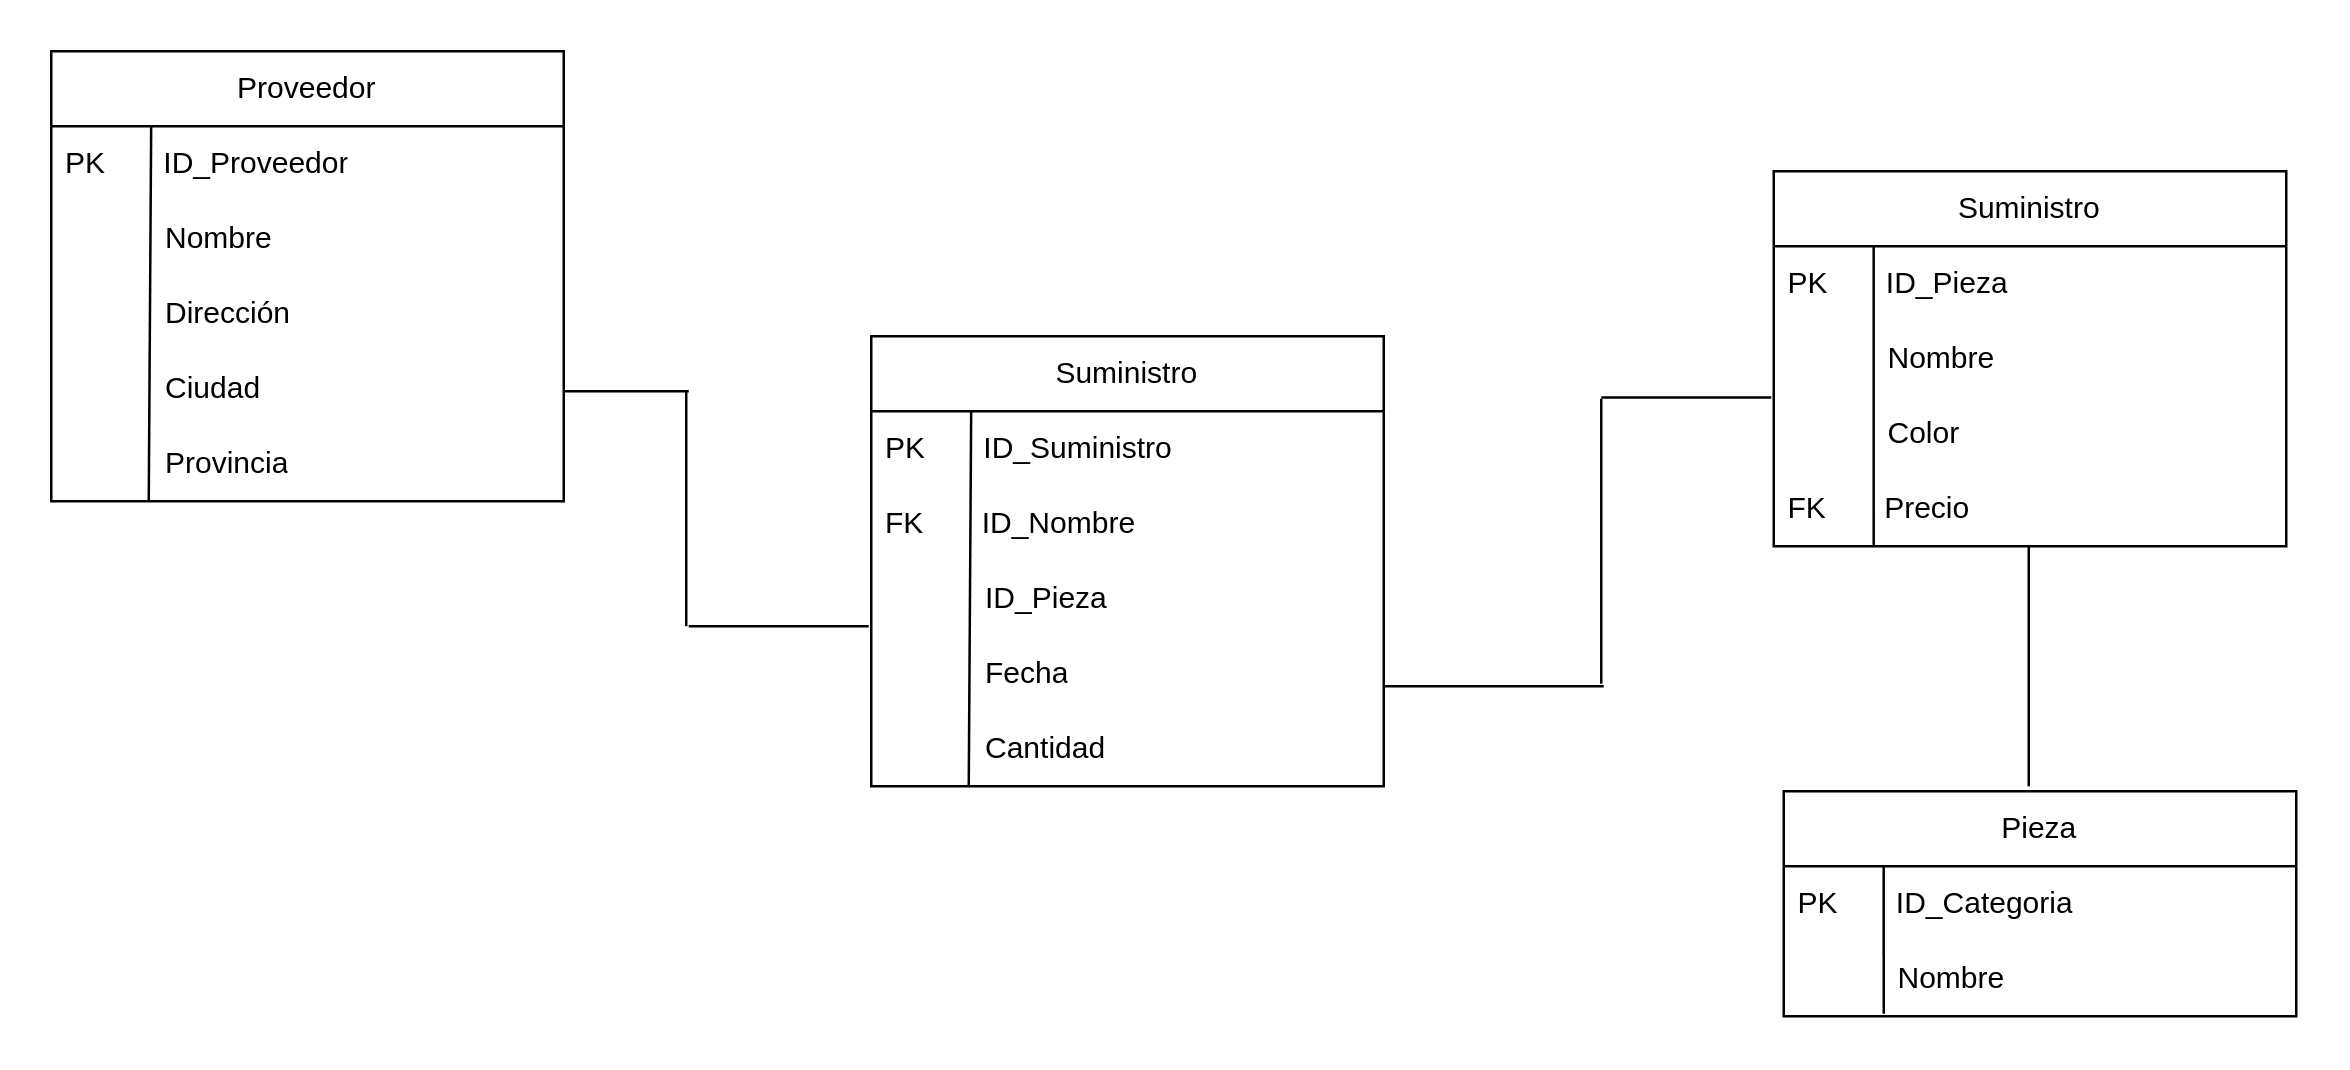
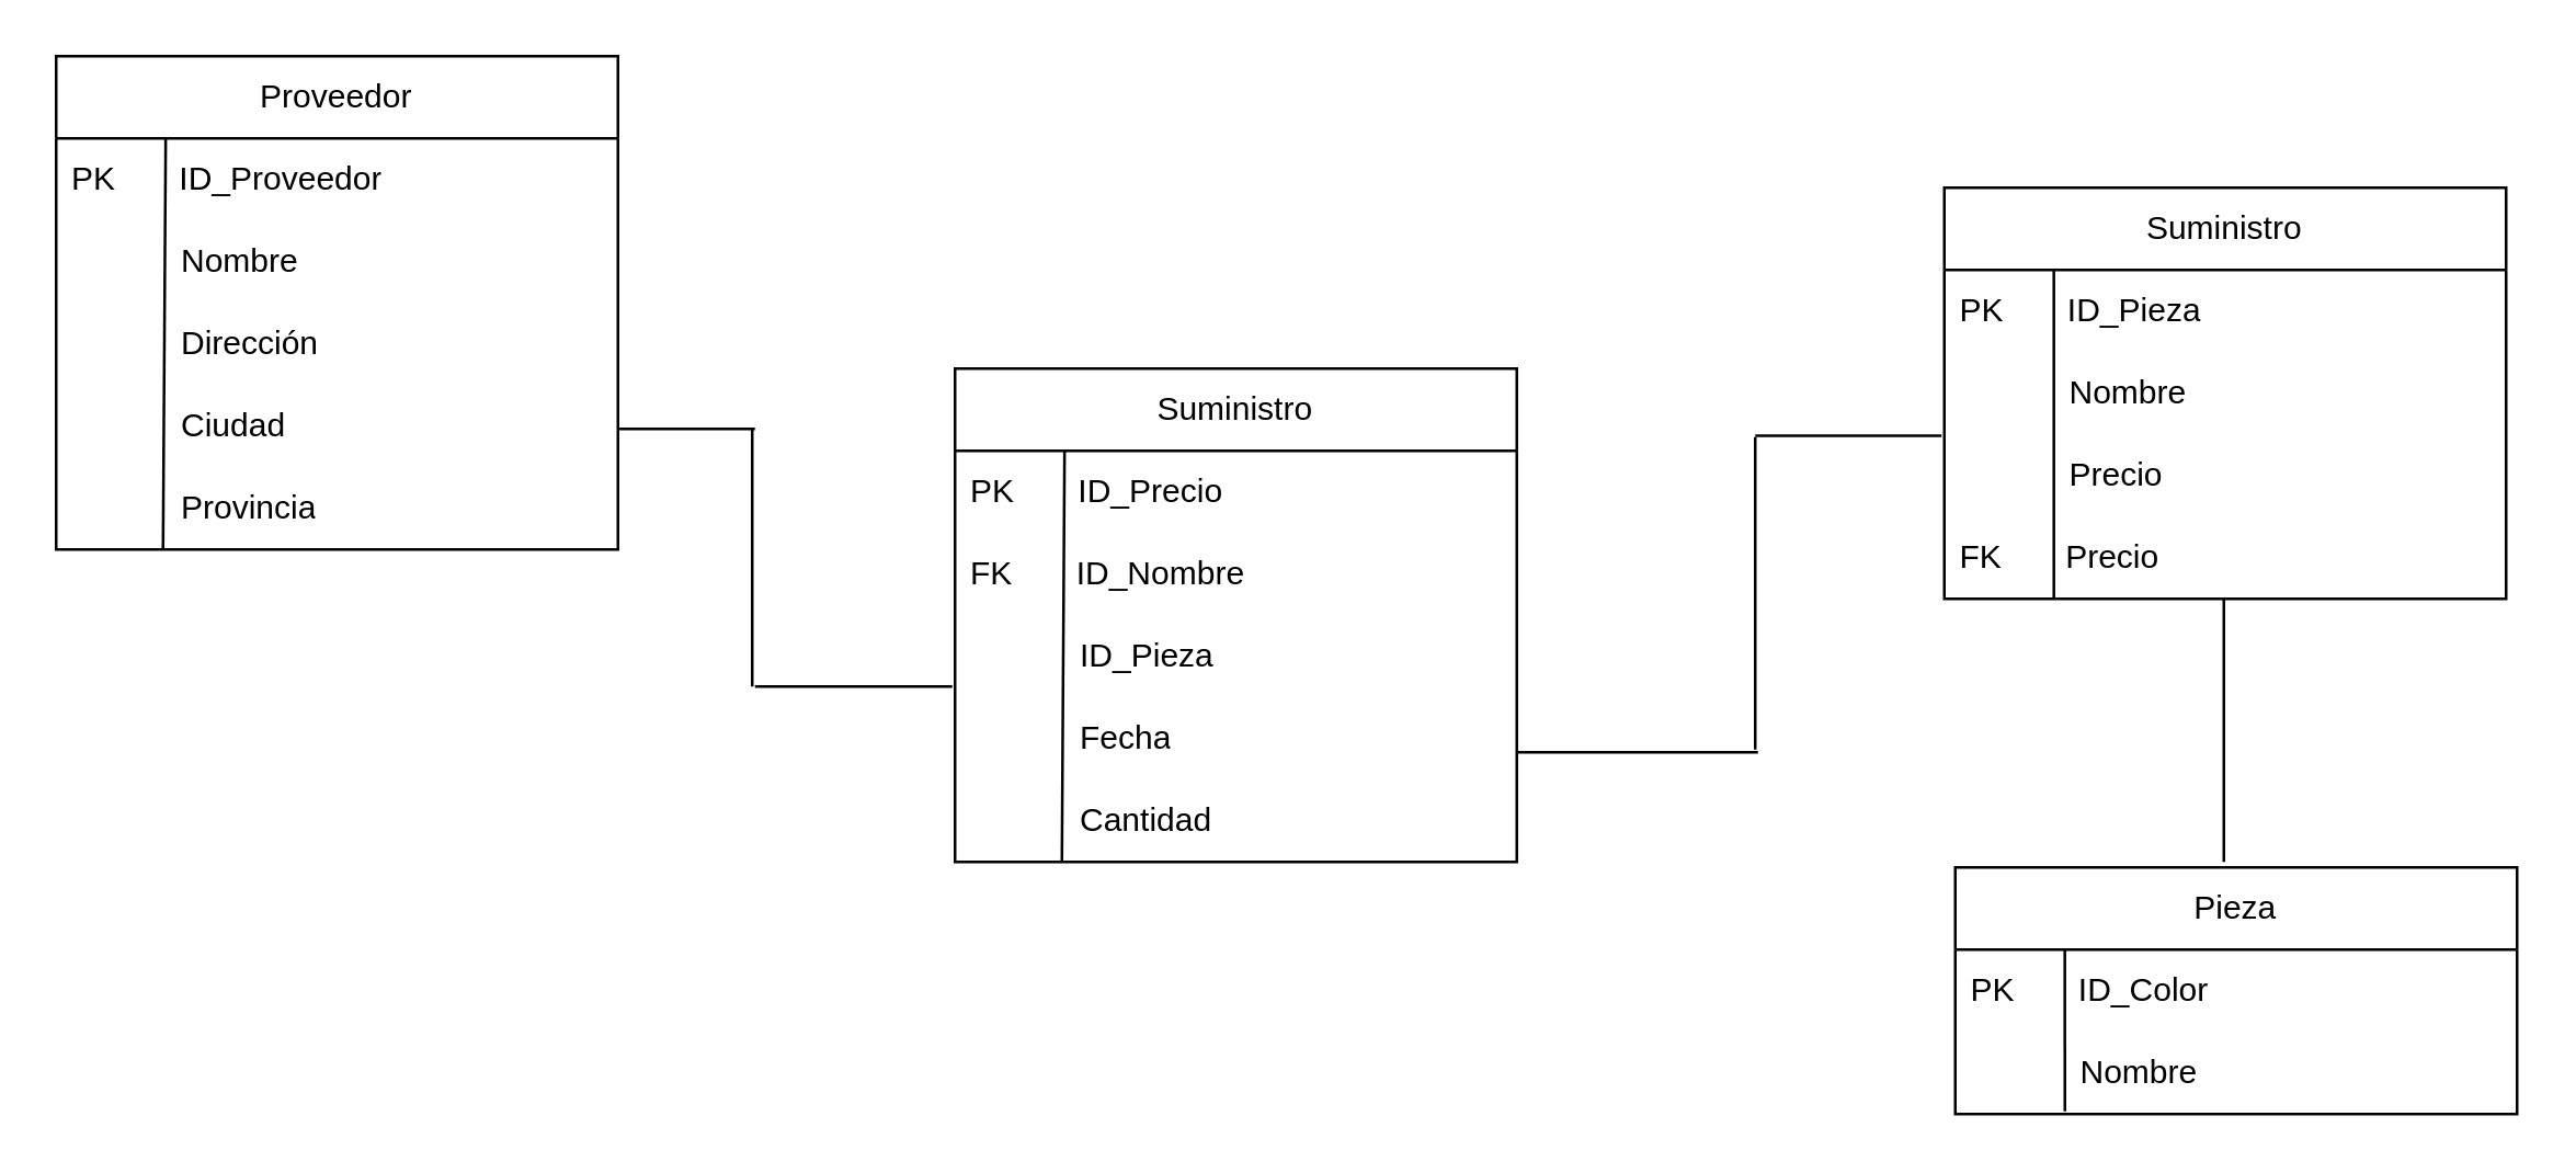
  <mxCell id="0" />
  <mxCell id="1" parent="0" />
  <mxCell id="2" value="Suministro" style="swimlane;fontStyle=0;childLayout=stackLayout;horizontal=1;startSize=30;horizontalStack=0;resizeParent=1;resizeParentMax=0;resizeLast=0;collapsible=1;marginBottom=0;whiteSpace=wrap;html=1;" vertex="1" parent="1"><mxGeometry x="348" y="134" width="205" height="180" as="geometry" /></mxCell>
- <mxCell id="3" value="PK&amp;nbsp; &amp;nbsp; &amp;nbsp; &amp;nbsp;ID_Suministro" style="text;strokeColor=none;fillColor=none;align=left;verticalAlign=middle;spacingLeft=4;spacingRight=4;overflow=hidden;points=[[0,0.5],[1,0.5]];portConstraint=eastwest;rotatable=0;whiteSpace=wrap;html=1;" vertex="1" parent="2"><mxGeometry y="30" width="205" height="30" as="geometry" /></mxCell>
+ <mxCell id="3" value="PK&amp;nbsp; &amp;nbsp; &amp;nbsp; &amp;nbsp;ID_Precio" style="text;strokeColor=none;fillColor=none;align=left;verticalAlign=middle;spacingLeft=4;spacingRight=4;overflow=hidden;points=[[0,0.5],[1,0.5]];portConstraint=eastwest;rotatable=0;whiteSpace=wrap;html=1;" vertex="1" parent="2"><mxGeometry y="30" width="205" height="30" as="geometry" /></mxCell>
  <mxCell id="4" value="FK&amp;nbsp; &amp;nbsp; &amp;nbsp; &amp;nbsp;ID_Nombre" style="text;strokeColor=none;fillColor=none;align=left;verticalAlign=middle;spacingLeft=4;spacingRight=4;overflow=hidden;points=[[0,0.5],[1,0.5]];portConstraint=eastwest;rotatable=0;whiteSpace=wrap;html=1;" vertex="1" parent="2"><mxGeometry y="60" width="205" height="30" as="geometry" /></mxCell>
  <mxCell id="5" value="&amp;nbsp; &amp;nbsp; &amp;nbsp; &amp;nbsp; &amp;nbsp; &amp;nbsp; ID_Pieza" style="text;strokeColor=none;fillColor=none;align=left;verticalAlign=middle;spacingLeft=4;spacingRight=4;overflow=hidden;points=[[0,0.5],[1,0.5]];portConstraint=eastwest;rotatable=0;whiteSpace=wrap;html=1;" vertex="1" parent="2"><mxGeometry y="90" width="205" height="30" as="geometry" /></mxCell>
  <mxCell id="6" value="" style="endArrow=none;html=1;rounded=0;fontSize=12;startSize=8;endSize=8;curved=1;exitX=0.166;exitY=1;exitDx=0;exitDy=0;exitPerimeter=0;" edge="1" parent="2"><mxGeometry width="50" height="50" relative="1" as="geometry"><mxPoint x="39" y="180" as="sourcePoint" /><mxPoint x="39.97" y="30" as="targetPoint" /></mxGeometry></mxCell>
  <mxCell id="7" value="&amp;nbsp; &amp;nbsp; &amp;nbsp; &amp;nbsp; &amp;nbsp; &amp;nbsp; Fecha" style="text;strokeColor=none;fillColor=none;align=left;verticalAlign=middle;spacingLeft=4;spacingRight=4;overflow=hidden;points=[[0,0.5],[1,0.5]];portConstraint=eastwest;rotatable=0;whiteSpace=wrap;html=1;" vertex="1" parent="2"><mxGeometry y="120" width="205" height="30" as="geometry" /></mxCell>
  <mxCell id="8" value="&amp;nbsp; &amp;nbsp; &amp;nbsp; &amp;nbsp; &amp;nbsp; &amp;nbsp; Cantidad" style="text;strokeColor=none;fillColor=none;align=left;verticalAlign=middle;spacingLeft=4;spacingRight=4;overflow=hidden;points=[[0,0.5],[1,0.5]];portConstraint=eastwest;rotatable=0;whiteSpace=wrap;html=1;" vertex="1" parent="2"><mxGeometry y="150" width="205" height="30" as="geometry" /></mxCell>
  <mxCell id="9" value="Proveedor" style="swimlane;fontStyle=0;childLayout=stackLayout;horizontal=1;startSize=30;horizontalStack=0;resizeParent=1;resizeParentMax=0;resizeLast=0;collapsible=1;marginBottom=0;whiteSpace=wrap;html=1;" vertex="1" parent="1"><mxGeometry x="20" y="20" width="205" height="180" as="geometry" /></mxCell>
  <mxCell id="10" value="PK&amp;nbsp; &amp;nbsp; &amp;nbsp; &amp;nbsp;ID_Proveedor" style="text;strokeColor=none;fillColor=none;align=left;verticalAlign=middle;spacingLeft=4;spacingRight=4;overflow=hidden;points=[[0,0.5],[1,0.5]];portConstraint=eastwest;rotatable=0;whiteSpace=wrap;html=1;" vertex="1" parent="9"><mxGeometry y="30" width="205" height="30" as="geometry" /></mxCell>
  <mxCell id="11" value="&amp;nbsp; &amp;nbsp; &amp;nbsp; &amp;nbsp; &amp;nbsp; &amp;nbsp; Nombre" style="text;strokeColor=none;fillColor=none;align=left;verticalAlign=middle;spacingLeft=4;spacingRight=4;overflow=hidden;points=[[0,0.5],[1,0.5]];portConstraint=eastwest;rotatable=0;whiteSpace=wrap;html=1;" vertex="1" parent="9"><mxGeometry y="60" width="205" height="30" as="geometry" /></mxCell>
  <mxCell id="12" value="&amp;nbsp; &amp;nbsp; &amp;nbsp; &amp;nbsp; &amp;nbsp; &amp;nbsp; Dirección" style="text;strokeColor=none;fillColor=none;align=left;verticalAlign=middle;spacingLeft=4;spacingRight=4;overflow=hidden;points=[[0,0.5],[1,0.5]];portConstraint=eastwest;rotatable=0;whiteSpace=wrap;html=1;" vertex="1" parent="9"><mxGeometry y="90" width="205" height="30" as="geometry" /></mxCell>
  <mxCell id="13" value="" style="endArrow=none;html=1;rounded=0;fontSize=12;startSize=8;endSize=8;curved=1;exitX=0.166;exitY=1;exitDx=0;exitDy=0;exitPerimeter=0;" edge="1" parent="9"><mxGeometry width="50" height="50" relative="1" as="geometry"><mxPoint x="39" y="180" as="sourcePoint" /><mxPoint x="39.97" y="30" as="targetPoint" /></mxGeometry></mxCell>
  <mxCell id="14" value="&amp;nbsp; &amp;nbsp; &amp;nbsp; &amp;nbsp; &amp;nbsp; &amp;nbsp; Ciudad" style="text;strokeColor=none;fillColor=none;align=left;verticalAlign=middle;spacingLeft=4;spacingRight=4;overflow=hidden;points=[[0,0.5],[1,0.5]];portConstraint=eastwest;rotatable=0;whiteSpace=wrap;html=1;" vertex="1" parent="9"><mxGeometry y="120" width="205" height="30" as="geometry" /></mxCell>
  <mxCell id="15" value="&amp;nbsp; &amp;nbsp; &amp;nbsp; &amp;nbsp; &amp;nbsp; &amp;nbsp; Provincia" style="text;strokeColor=none;fillColor=none;align=left;verticalAlign=middle;spacingLeft=4;spacingRight=4;overflow=hidden;points=[[0,0.5],[1,0.5]];portConstraint=eastwest;rotatable=0;whiteSpace=wrap;html=1;" vertex="1" parent="9"><mxGeometry y="150" width="205" height="30" as="geometry" /></mxCell>
  <mxCell id="16" value="Suministro" style="swimlane;fontStyle=0;childLayout=stackLayout;horizontal=1;startSize=30;horizontalStack=0;resizeParent=1;resizeParentMax=0;resizeLast=0;collapsible=1;marginBottom=0;whiteSpace=wrap;html=1;" vertex="1" parent="1"><mxGeometry x="709" y="68" width="205" height="150" as="geometry" /></mxCell>
  <mxCell id="17" value="PK&amp;nbsp; &amp;nbsp; &amp;nbsp; &amp;nbsp;ID_Pieza" style="text;strokeColor=none;fillColor=none;align=left;verticalAlign=middle;spacingLeft=4;spacingRight=4;overflow=hidden;points=[[0,0.5],[1,0.5]];portConstraint=eastwest;rotatable=0;whiteSpace=wrap;html=1;" vertex="1" parent="16"><mxGeometry y="30" width="205" height="30" as="geometry" /></mxCell>
  <mxCell id="18" value="&amp;nbsp; &amp;nbsp; &amp;nbsp; &amp;nbsp; &amp;nbsp; &amp;nbsp; Nombre" style="text;strokeColor=none;fillColor=none;align=left;verticalAlign=middle;spacingLeft=4;spacingRight=4;overflow=hidden;points=[[0,0.5],[1,0.5]];portConstraint=eastwest;rotatable=0;whiteSpace=wrap;html=1;" vertex="1" parent="16"><mxGeometry y="60" width="205" height="30" as="geometry" /></mxCell>
- <mxCell id="19" value="&amp;nbsp; &amp;nbsp; &amp;nbsp; &amp;nbsp; &amp;nbsp; &amp;nbsp; Color" style="text;strokeColor=none;fillColor=none;align=left;verticalAlign=middle;spacingLeft=4;spacingRight=4;overflow=hidden;points=[[0,0.5],[1,0.5]];portConstraint=eastwest;rotatable=0;whiteSpace=wrap;html=1;" vertex="1" parent="16"><mxGeometry y="90" width="205" height="30" as="geometry" /></mxCell>
+ <mxCell id="19" value="&amp;nbsp; &amp;nbsp; &amp;nbsp; &amp;nbsp; &amp;nbsp; &amp;nbsp; Precio" style="text;strokeColor=none;fillColor=none;align=left;verticalAlign=middle;spacingLeft=4;spacingRight=4;overflow=hidden;points=[[0,0.5],[1,0.5]];portConstraint=eastwest;rotatable=0;whiteSpace=wrap;html=1;" vertex="1" parent="16"><mxGeometry y="90" width="205" height="30" as="geometry" /></mxCell>
  <mxCell id="20" value="" style="endArrow=none;html=1;rounded=0;fontSize=12;startSize=8;endSize=8;curved=1;exitX=0.195;exitY=1;exitDx=0;exitDy=0;exitPerimeter=0;" edge="1" parent="16" source="21"><mxGeometry width="50" height="50" relative="1" as="geometry"><mxPoint x="40" y="152" as="sourcePoint" /><mxPoint x="39.97" y="30" as="targetPoint" /></mxGeometry></mxCell>
  <mxCell id="21" value="FK&amp;nbsp; &amp;nbsp; &amp;nbsp; &amp;nbsp;Precio" style="text;strokeColor=none;fillColor=none;align=left;verticalAlign=middle;spacingLeft=4;spacingRight=4;overflow=hidden;points=[[0,0.5],[1,0.5]];portConstraint=eastwest;rotatable=0;whiteSpace=wrap;html=1;" vertex="1" parent="16"><mxGeometry y="120" width="205" height="30" as="geometry" /></mxCell>
  <mxCell id="22" value="" style="endArrow=none;html=1;rounded=0;fontSize=12;startSize=8;endSize=8;curved=1;" edge="1" parent="1"><mxGeometry width="50" height="50" relative="1" as="geometry"><mxPoint x="225" y="156" as="sourcePoint" /><mxPoint x="275" y="156" as="targetPoint" /></mxGeometry></mxCell>
  <mxCell id="23" value="" style="endArrow=none;html=1;rounded=0;fontSize=12;startSize=8;endSize=8;curved=1;" edge="1" parent="1"><mxGeometry width="50" height="50" relative="1" as="geometry"><mxPoint x="274" y="250" as="sourcePoint" /><mxPoint x="274" y="156" as="targetPoint" /></mxGeometry></mxCell>
  <mxCell id="24" value="" style="endArrow=none;html=1;rounded=0;fontSize=12;startSize=8;endSize=8;curved=1;" edge="1" parent="1"><mxGeometry width="50" height="50" relative="1" as="geometry"><mxPoint x="275" y="250" as="sourcePoint" /><mxPoint x="347" y="250" as="targetPoint" /></mxGeometry></mxCell>
  <mxCell id="25" value="" style="endArrow=none;html=1;rounded=0;fontSize=12;startSize=8;endSize=8;curved=1;" edge="1" parent="1"><mxGeometry width="50" height="50" relative="1" as="geometry"><mxPoint x="553" y="274" as="sourcePoint" /><mxPoint x="641" y="274" as="targetPoint" /></mxGeometry></mxCell>
  <mxCell id="26" value="" style="endArrow=none;html=1;rounded=0;fontSize=12;startSize=8;endSize=8;curved=1;" edge="1" parent="1"><mxGeometry width="50" height="50" relative="1" as="geometry"><mxPoint x="640" y="273" as="sourcePoint" /><mxPoint x="640" y="159" as="targetPoint" /></mxGeometry></mxCell>
  <mxCell id="27" value="" style="endArrow=none;html=1;rounded=0;fontSize=12;startSize=8;endSize=8;curved=1;" edge="1" parent="1"><mxGeometry width="50" height="50" relative="1" as="geometry"><mxPoint x="640" y="158.5" as="sourcePoint" /><mxPoint x="708" y="158.5" as="targetPoint" /></mxGeometry></mxCell>
  <mxCell id="28" value="Pieza" style="swimlane;fontStyle=0;childLayout=stackLayout;horizontal=1;startSize=30;horizontalStack=0;resizeParent=1;resizeParentMax=0;resizeLast=0;collapsible=1;marginBottom=0;whiteSpace=wrap;html=1;" vertex="1" parent="1"><mxGeometry x="713" y="316" width="205" height="90" as="geometry" /></mxCell>
- <mxCell id="29" value="PK&amp;nbsp; &amp;nbsp; &amp;nbsp; &amp;nbsp;ID_Categoria" style="text;strokeColor=none;fillColor=none;align=left;verticalAlign=middle;spacingLeft=4;spacingRight=4;overflow=hidden;points=[[0,0.5],[1,0.5]];portConstraint=eastwest;rotatable=0;whiteSpace=wrap;html=1;" vertex="1" parent="28"><mxGeometry y="30" width="205" height="30" as="geometry" /></mxCell>
+ <mxCell id="29" value="PK&amp;nbsp; &amp;nbsp; &amp;nbsp; &amp;nbsp;ID_Color" style="text;strokeColor=none;fillColor=none;align=left;verticalAlign=middle;spacingLeft=4;spacingRight=4;overflow=hidden;points=[[0,0.5],[1,0.5]];portConstraint=eastwest;rotatable=0;whiteSpace=wrap;html=1;" vertex="1" parent="28"><mxGeometry y="30" width="205" height="30" as="geometry" /></mxCell>
  <mxCell id="30" value="&amp;nbsp; &amp;nbsp; &amp;nbsp; &amp;nbsp; &amp;nbsp; &amp;nbsp; Nombre" style="text;strokeColor=none;fillColor=none;align=left;verticalAlign=middle;spacingLeft=4;spacingRight=4;overflow=hidden;points=[[0,0.5],[1,0.5]];portConstraint=eastwest;rotatable=0;whiteSpace=wrap;html=1;" vertex="1" parent="28"><mxGeometry y="60" width="205" height="30" as="geometry" /></mxCell>
  <mxCell id="31" value="" style="endArrow=none;html=1;rounded=0;fontSize=12;startSize=8;endSize=8;curved=1;" edge="1" parent="28"><mxGeometry width="50" height="50" relative="1" as="geometry"><mxPoint x="40" y="89" as="sourcePoint" /><mxPoint x="39.97" y="30" as="targetPoint" /></mxGeometry></mxCell>
  <mxCell id="32" value="" style="endArrow=none;html=1;rounded=0;fontSize=12;startSize=8;endSize=8;curved=1;" edge="1" parent="1"><mxGeometry width="50" height="50" relative="1" as="geometry"><mxPoint x="811" y="314" as="sourcePoint" /><mxPoint x="811" y="218" as="targetPoint" /></mxGeometry></mxCell>
